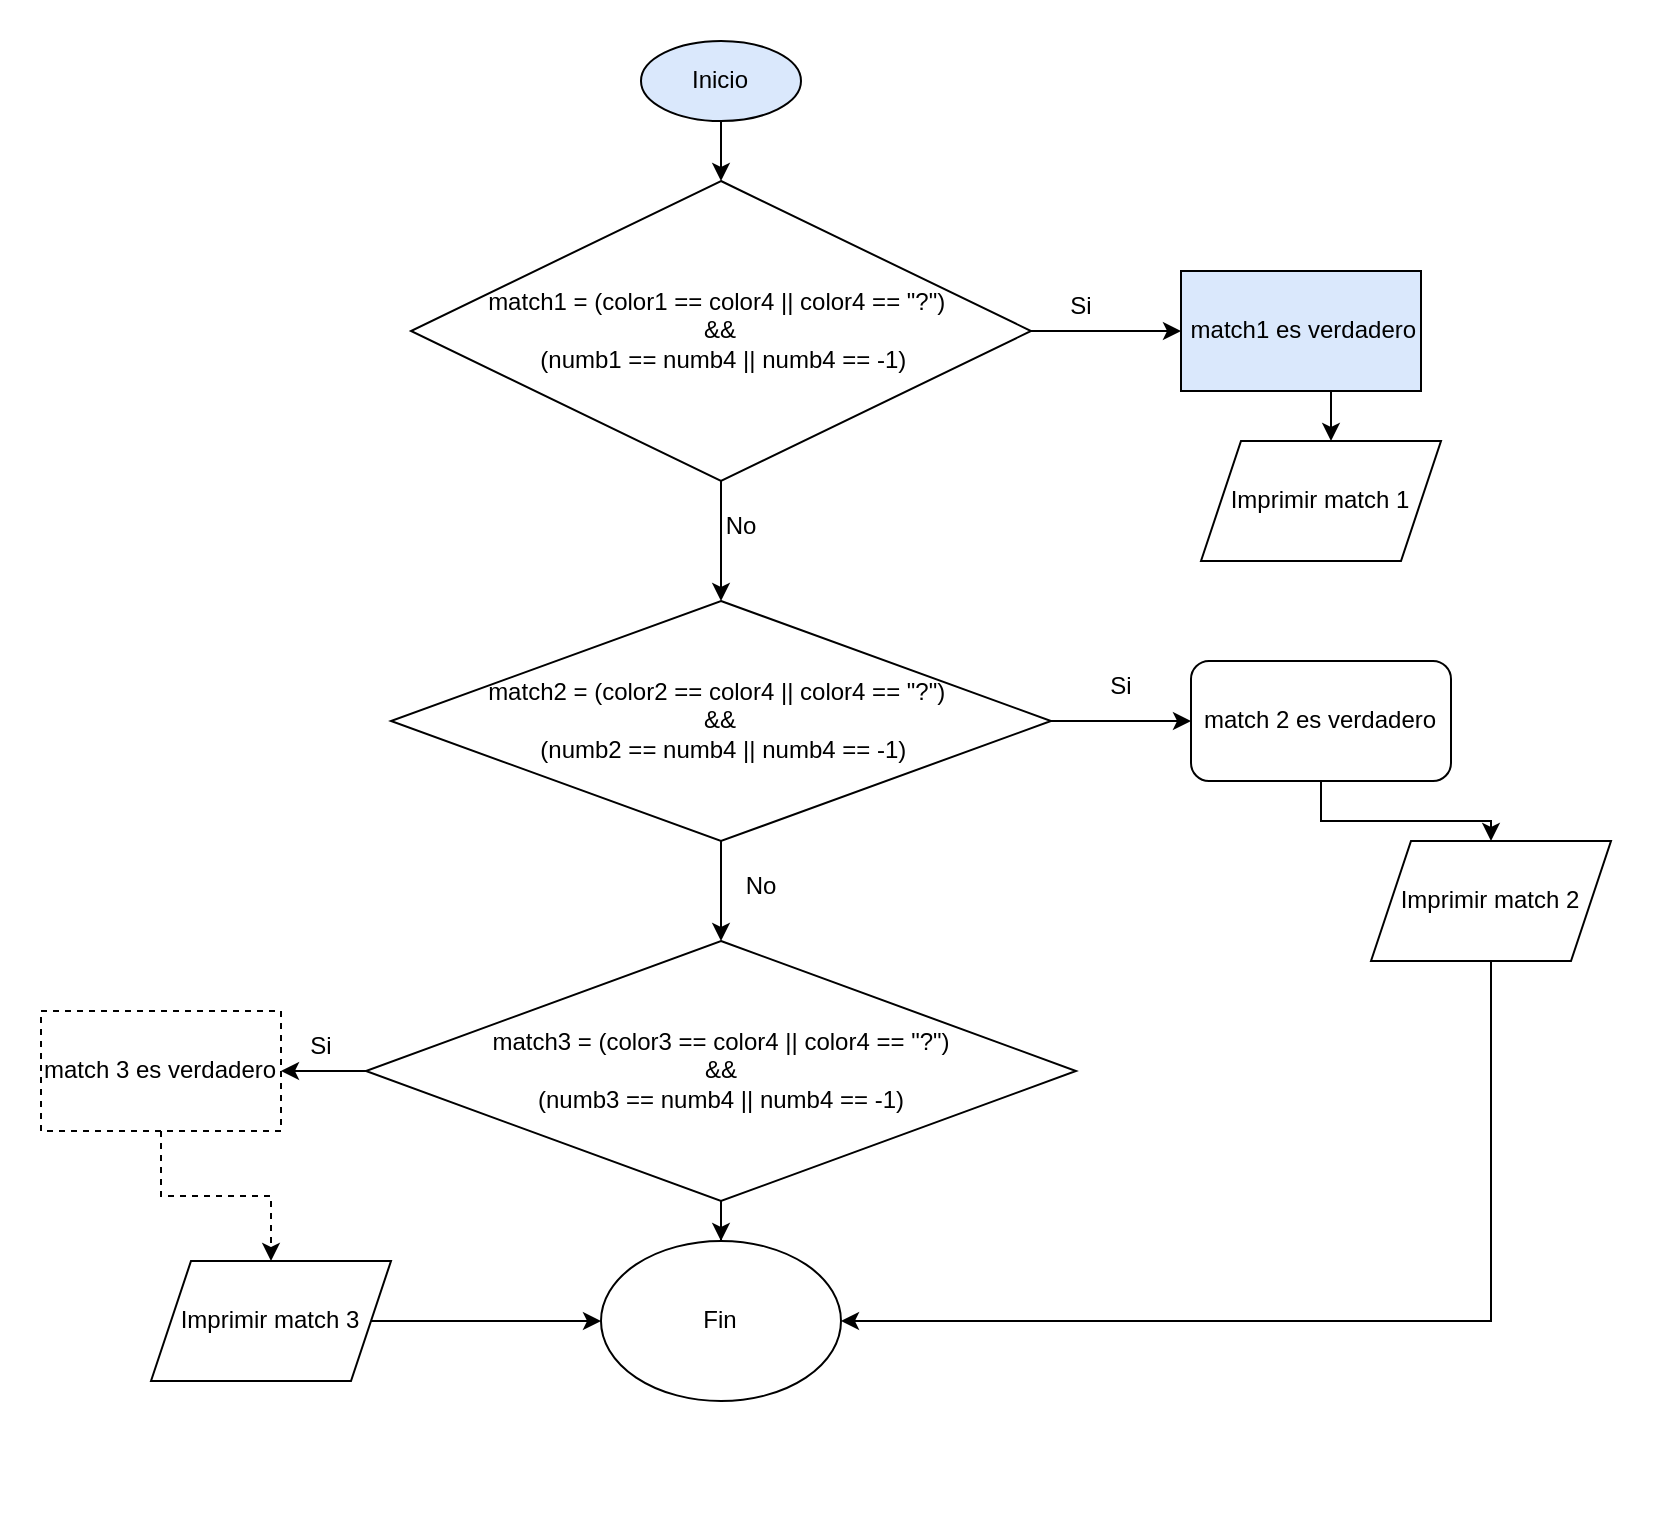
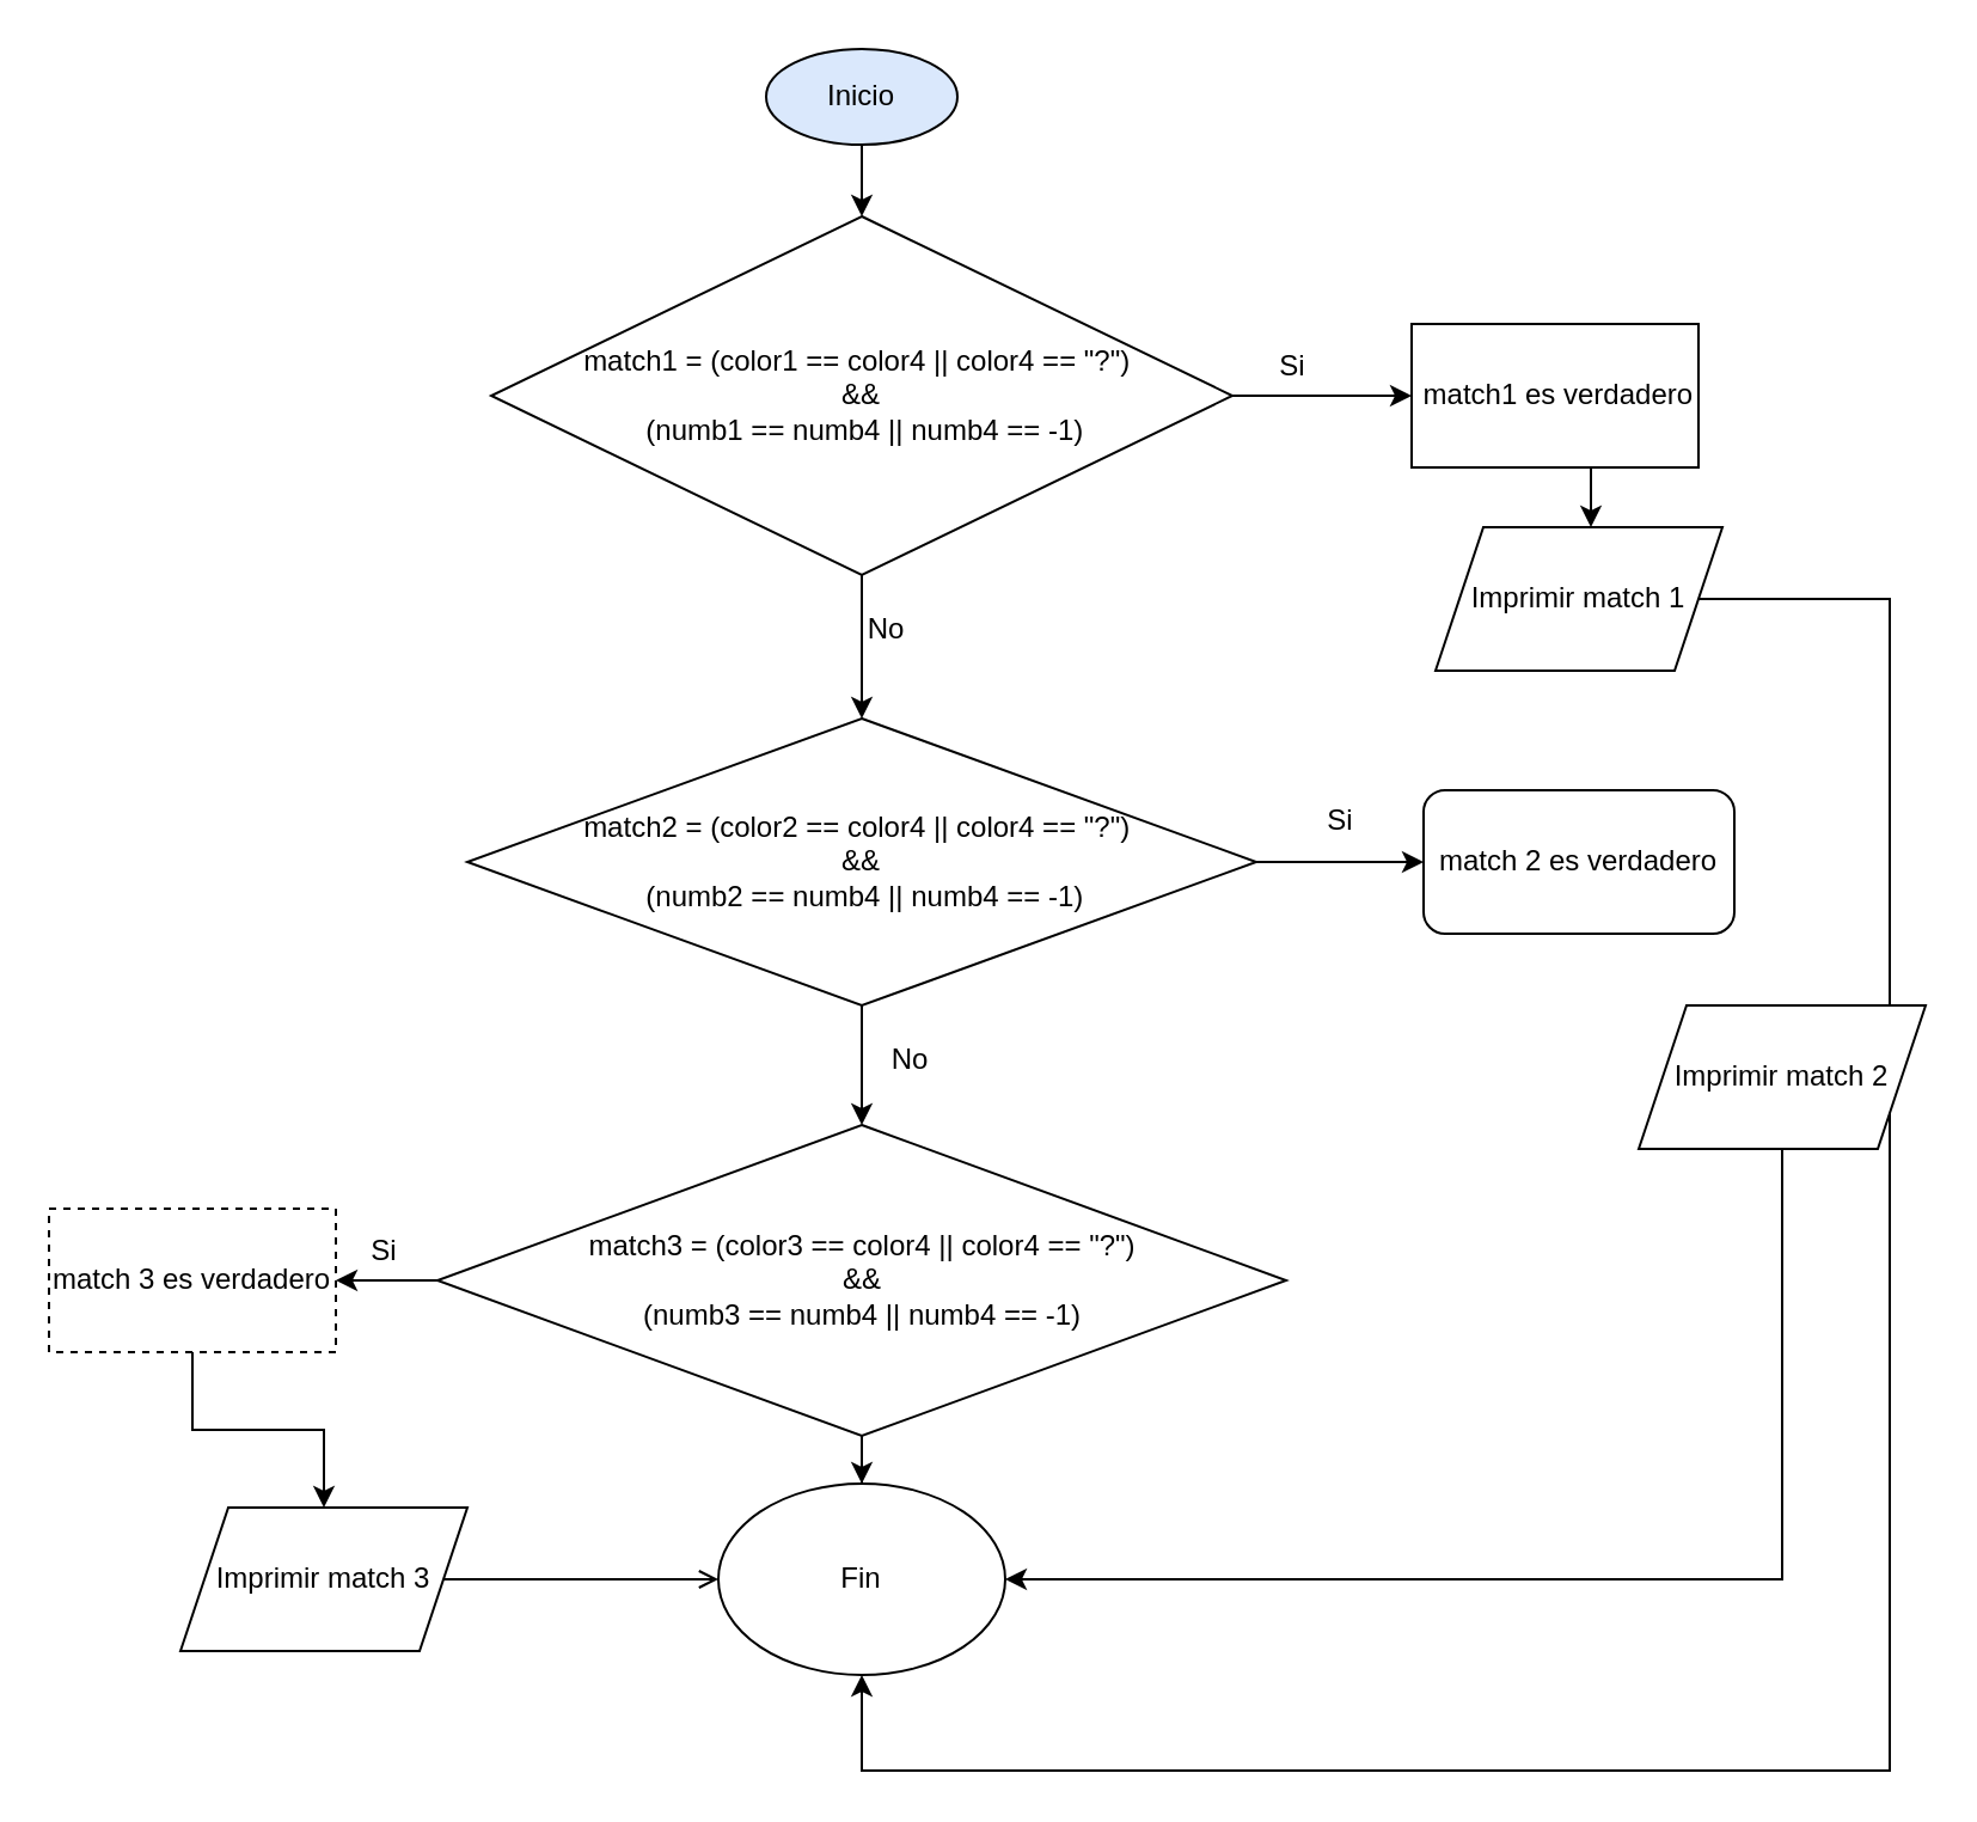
  <mxCell id="0" />
  <mxCell id="1" parent="0" />
  <mxCell id="2" value="" style="edgeStyle=orthogonalEdgeStyle;rounded=0;orthogonalLoop=1;jettySize=auto;html=1;" parent="1" source="3" target="6" edge="1"><mxGeometry relative="1" as="geometry" /></mxCell>
  <mxCell id="3" value="Inicio" style="ellipse;whiteSpace=wrap;html=1;fillColor=#dae8fc;" parent="1" vertex="1"><mxGeometry x="320" width="80" height="40" as="geometry" y="20" /></mxCell>
  <mxCell id="4" value="" style="edgeStyle=orthogonalEdgeStyle;rounded=0;orthogonalLoop=1;jettySize=auto;html=1;" parent="1" source="6" edge="1"><mxGeometry relative="1" as="geometry"><mxPoint x="590" y="165" as="targetPoint" /></mxGeometry></mxCell>
  <mxCell id="5" value="" style="edgeStyle=orthogonalEdgeStyle;rounded=0;orthogonalLoop=1;jettySize=auto;html=1;" edge="1" parent="1" source="6" target="14"><mxGeometry relative="1" as="geometry" /></mxCell>
  <mxCell id="6" value="match1 = (color1 == color4 || color4 == &quot;?&quot;)&amp;nbsp;&lt;div&gt;&amp;amp;&amp;amp;&lt;/div&gt;&lt;div&gt;&amp;nbsp;(numb1 == numb4 || numb4 == -1)&lt;/div&gt;" style="rhombus;whiteSpace=wrap;html=1;" parent="1" vertex="1"><mxGeometry x="205" y="90" width="310" height="150" as="geometry" /></mxCell>
  <mxCell id="7" value="" style="edgeStyle=orthogonalEdgeStyle;rounded=0;orthogonalLoop=1;jettySize=auto;html=1;" parent="1" edge="1"><mxGeometry relative="1" as="geometry"><mxPoint x="665" y="182.5" as="sourcePoint" /><mxPoint x="665" y="220" as="targetPoint" /></mxGeometry></mxCell>
  <mxCell id="8" value="Si" style="text;html=1;align=center;verticalAlign=middle;resizable=0;points=[];autosize=1;strokeColor=none;fillColor=none;" parent="1" vertex="1"><mxGeometry x="525" y="138" width="30" height="30" as="geometry" /></mxCell>
- <mxCell id="9" value="&amp;nbsp;match1 es verdadero" style="rounded=0;whiteSpace=wrap;html=1;fillColor=#dae8fc;" vertex="1" parent="1"><mxGeometry x="590" y="135" width="120" height="60" as="geometry" /></mxCell>
+ <mxCell id="9" value="&amp;nbsp;match1 es verdadero" style="rounded=0;whiteSpace=wrap;html=1;" vertex="1" parent="1"><mxGeometry x="590" y="135" width="120" height="60" as="geometry" /></mxCell>
+ <mxCell id="10" style="edgeStyle=orthogonalEdgeStyle;rounded=0;orthogonalLoop=1;jettySize=auto;html=1;exitX=1;exitY=0.5;exitDx=0;exitDy=0;entryX=0.5;entryY=1;entryDx=0;entryDy=0;" edge="1" parent="1" source="11" target="27"><mxGeometry relative="1" as="geometry"><Array as="points"><mxPoint x="790" y="250" /><mxPoint x="790" y="740" /><mxPoint x="360" y="740" /></Array></mxGeometry></mxCell>
  <mxCell id="11" value="Imprimir match 1" style="shape=parallelogram;perimeter=parallelogramPerimeter;whiteSpace=wrap;html=1;fixedSize=1;" vertex="1" parent="1"><mxGeometry x="600" y="220" width="120" height="60" as="geometry" /></mxCell>
  <mxCell id="12" value="" style="edgeStyle=orthogonalEdgeStyle;rounded=0;orthogonalLoop=1;jettySize=auto;html=1;" edge="1" parent="1" source="14" target="17"><mxGeometry relative="1" as="geometry" /></mxCell>
  <mxCell id="13" value="" style="edgeStyle=orthogonalEdgeStyle;rounded=0;orthogonalLoop=1;jettySize=auto;html=1;" edge="1" parent="1" source="14" target="22"><mxGeometry relative="1" as="geometry" /></mxCell>
  <mxCell id="14" value="match2 = (color2 == color4 || color4 == &quot;?&quot;)&amp;nbsp;&lt;div&gt;&amp;amp;&amp;amp;&lt;/div&gt;&lt;div&gt;&amp;nbsp;(numb2 == numb4 || numb4 == -1)&lt;/div&gt;" style="rhombus;whiteSpace=wrap;html=1;" vertex="1" parent="1"><mxGeometry x="195" y="300" width="330" height="120" as="geometry" /></mxCell>
  <mxCell id="15" value="No" style="text;html=1;align=center;verticalAlign=middle;resizable=0;points=[];autosize=1;strokeColor=none;fillColor=none;" vertex="1" parent="1"><mxGeometry x="350" y="248" width="40" height="30" as="geometry" /></mxCell>
- <mxCell id="16" value="" style="edgeStyle=orthogonalEdgeStyle;rounded=0;orthogonalLoop=1;jettySize=auto;html=1;" edge="1" parent="1" source="17" target="19"><mxGeometry relative="1" as="geometry" /></mxCell>
  <mxCell id="17" value="match 2 es verdadero" style="whiteSpace=wrap;html=1;rounded=1;" vertex="1" parent="1"><mxGeometry x="595" y="330" width="130" height="60" as="geometry" /></mxCell>
  <mxCell id="18" style="edgeStyle=orthogonalEdgeStyle;rounded=0;orthogonalLoop=1;jettySize=auto;html=1;exitX=0.5;exitY=1;exitDx=0;exitDy=0;entryX=1;entryY=0.5;entryDx=0;entryDy=0;" edge="1" parent="1" source="19" target="27"><mxGeometry relative="1" as="geometry" /></mxCell>
  <mxCell id="19" value="Imprimir match 2" style="shape=parallelogram;perimeter=parallelogramPerimeter;whiteSpace=wrap;html=1;fixedSize=1;" vertex="1" parent="1"><mxGeometry x="685" y="420" width="120" height="60" as="geometry" /></mxCell>
  <mxCell id="20" value="" style="edgeStyle=orthogonalEdgeStyle;rounded=0;orthogonalLoop=1;jettySize=auto;html=1;" edge="1" parent="1" source="22" target="24"><mxGeometry relative="1" as="geometry" /></mxCell>
  <mxCell id="21" value="" style="edgeStyle=orthogonalEdgeStyle;rounded=0;orthogonalLoop=1;jettySize=auto;html=1;" edge="1" parent="1" source="22" target="27"><mxGeometry relative="1" as="geometry" /></mxCell>
  <mxCell id="22" value="match3 = (color3 == color4 || color4 == &quot;?&quot;)&lt;div&gt;&amp;nbsp;&amp;amp;&amp;amp;&amp;nbsp;&lt;/div&gt;&lt;div&gt;(numb3 == numb4 || numb4 == -1)&lt;/div&gt;" style="rhombus;whiteSpace=wrap;html=1;" vertex="1" parent="1"><mxGeometry x="182.5" y="470" width="355" height="130" as="geometry" /></mxCell>
- <mxCell id="23" value="" style="edgeStyle=orthogonalEdgeStyle;rounded=0;orthogonalLoop=1;jettySize=auto;html=1;dashed=1;" edge="1" parent="1" source="24" target="26"><mxGeometry relative="1" as="geometry" /></mxCell>
+ <mxCell id="23" value="" style="edgeStyle=orthogonalEdgeStyle;rounded=0;orthogonalLoop=1;jettySize=auto;html=1;" edge="1" parent="1" source="24" target="26"><mxGeometry relative="1" as="geometry" /></mxCell>
  <mxCell id="24" value="match 3 es verdadero" style="rounded=0;whiteSpace=wrap;html=1;dashed=1;" vertex="1" parent="1"><mxGeometry x="20" y="505" width="120" height="60" as="geometry" /></mxCell>
- <mxCell id="25" style="edgeStyle=orthogonalEdgeStyle;rounded=0;orthogonalLoop=1;jettySize=auto;html=1;exitX=1;exitY=0.5;exitDx=0;exitDy=0;" edge="1" parent="1" source="26" target="27"><mxGeometry relative="1" as="geometry" /></mxCell>
+ <mxCell id="25" style="edgeStyle=orthogonalEdgeStyle;rounded=0;orthogonalLoop=1;jettySize=auto;html=1;exitX=1;exitY=0.5;exitDx=0;exitDy=0;endArrow=open;" edge="1" parent="1" source="26" target="27"><mxGeometry relative="1" as="geometry" /></mxCell>
  <mxCell id="26" value="Imprimir match 3" style="shape=parallelogram;perimeter=parallelogramPerimeter;whiteSpace=wrap;html=1;fixedSize=1;" vertex="1" parent="1"><mxGeometry x="75" y="630" width="120" height="60" as="geometry" /></mxCell>
  <mxCell id="27" value="Fin" style="ellipse;whiteSpace=wrap;html=1;" vertex="1" parent="1"><mxGeometry x="300" y="620" width="120" height="80" as="geometry" /></mxCell>
  <mxCell id="28" value="Si" style="text;html=1;align=center;verticalAlign=middle;resizable=0;points=[];autosize=1;strokeColor=none;fillColor=none;" vertex="1" parent="1"><mxGeometry x="545" y="328" width="30" height="30" as="geometry" /></mxCell>
  <mxCell id="29" value="Si" style="text;html=1;align=center;verticalAlign=middle;resizable=0;points=[];autosize=1;strokeColor=none;fillColor=none;" vertex="1" parent="1"><mxGeometry x="145" y="508" width="30" height="30" as="geometry" /></mxCell>
  <mxCell id="30" value="No" style="text;html=1;align=center;verticalAlign=middle;resizable=0;points=[];autosize=1;strokeColor=none;fillColor=none;" vertex="1" parent="1"><mxGeometry x="360" y="428" width="40" height="30" as="geometry" /></mxCell>
